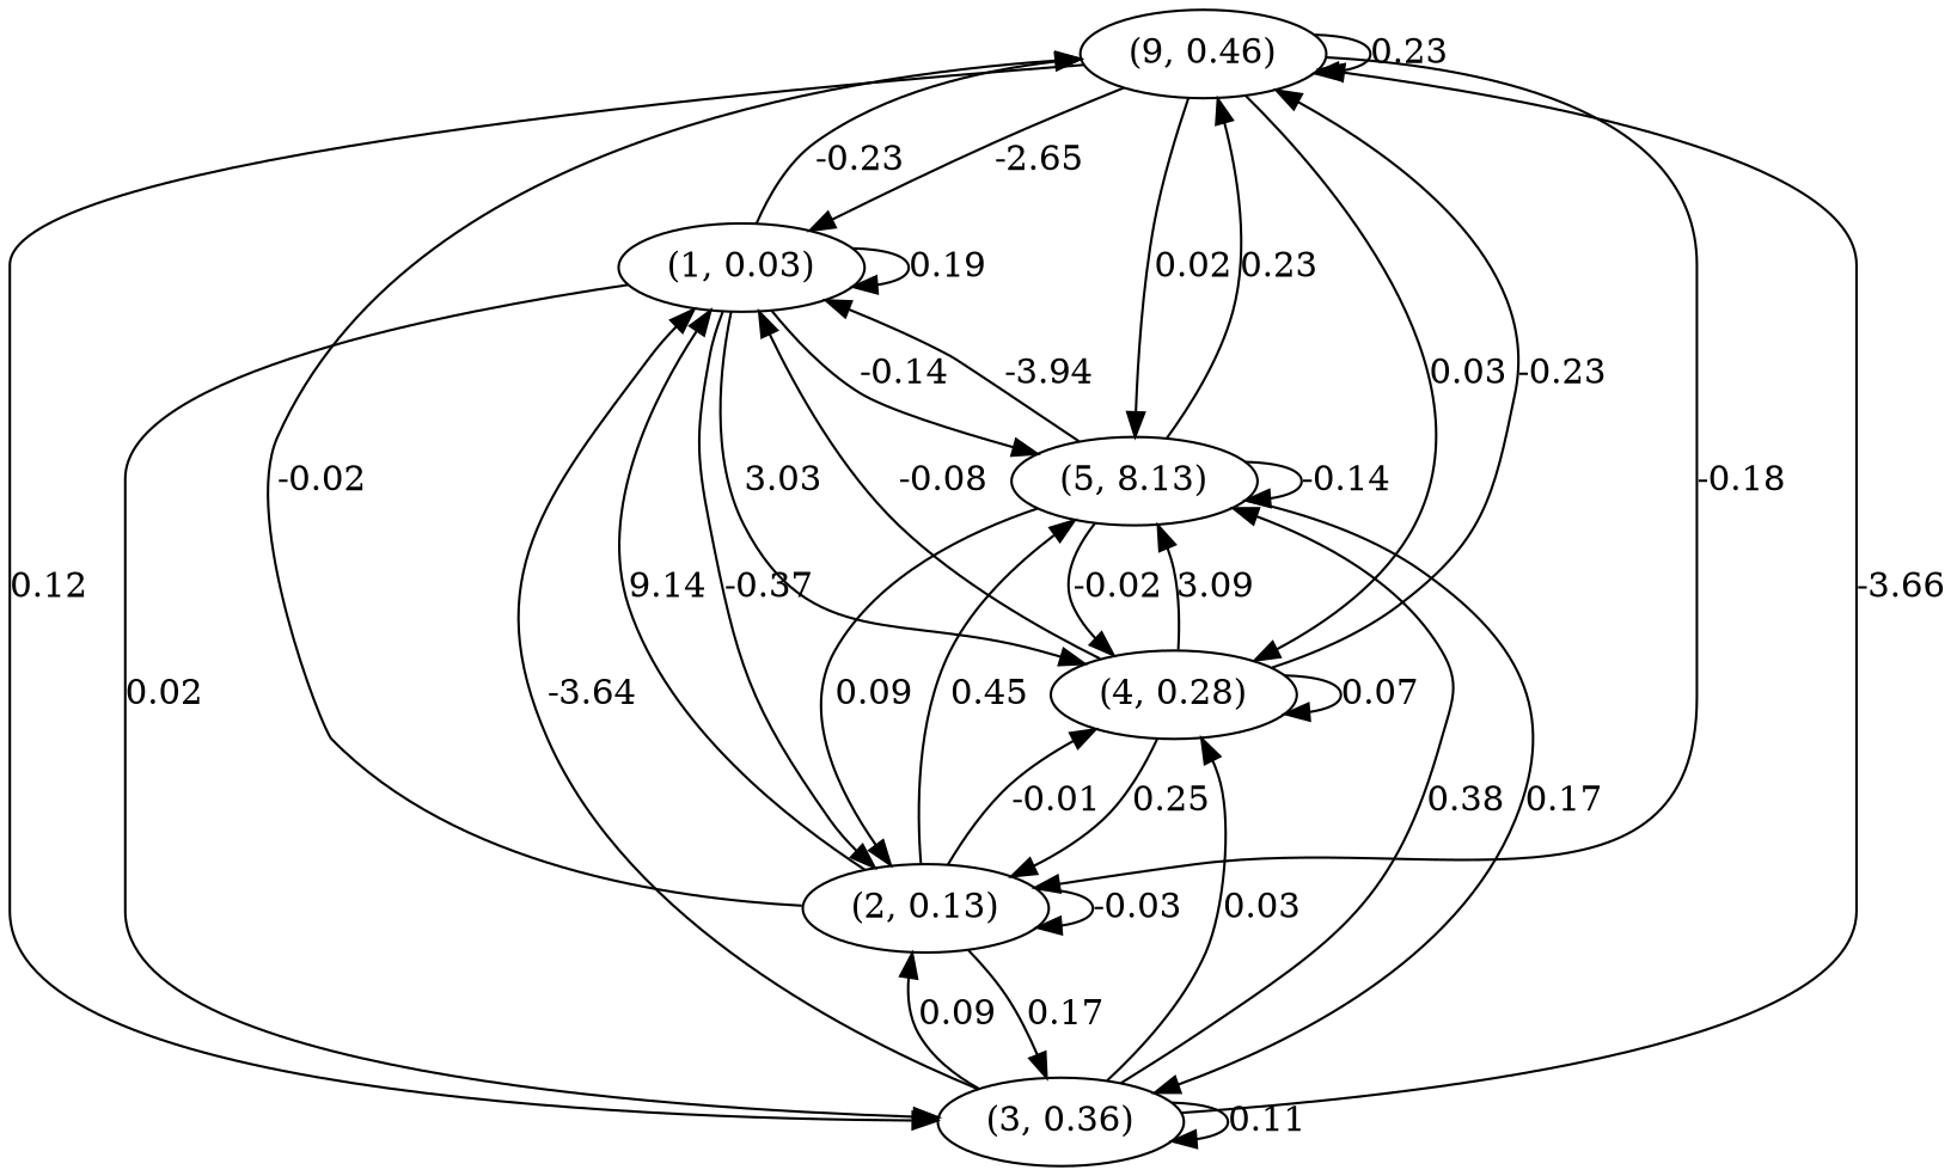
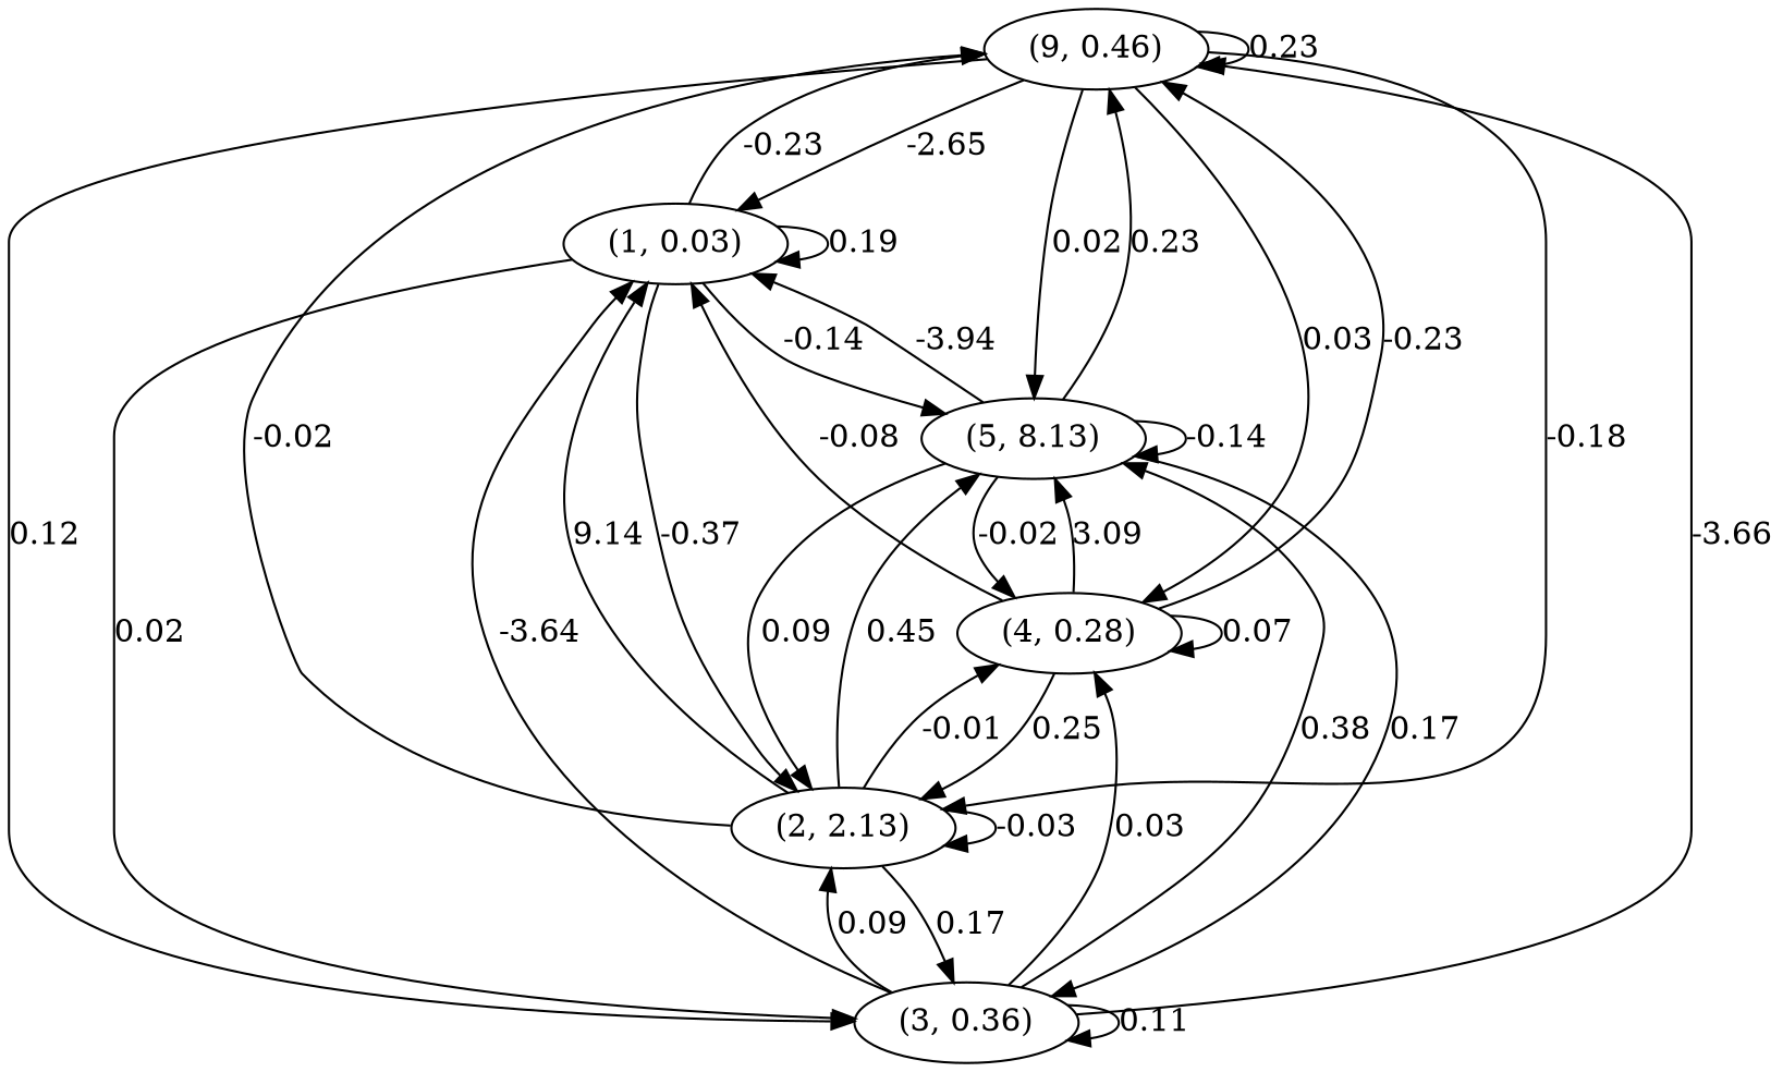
  digraph {
    n1 [label="(9, 0.46)"]
    n2 [label="(1, 0.03)"]
-   n3 [label="(2, 0.13)"]
+   n3 [label="(2, 2.13)"]
    n4 [label="(3, 0.36)"]
    n5 [label="(4, 0.28)"]
    n6 [label="(5, 8.13)"]
    n1 -> n1 [label=0.23]
    n1 -> n2 [label=-2.65]
    n1 -> n3 [label=-0.18]
    n1 -> n4 [label=0.12]
    n1 -> n5 [label=0.03]
    n1 -> n6 [label=0.02]
    n2 -> n1 [label=-0.23]
    n2 -> n2 [label=0.19]
    n2 -> n3 [label=-0.37]
    n2 -> n4 [label=0.02]
-   n2 -> n5 [label=3.03]
    n2 -> n6 [label=-0.14]
    n3 -> n1 [label=-0.02]
    n3 -> n2 [label=9.14]
    n3 -> n3 [label=-0.03]
    n3 -> n4 [label=0.17]
    n3 -> n5 [label=-0.01]
    n3 -> n6 [label=0.45]
    n4 -> n1 [label=-3.66]
    n4 -> n2 [label=-3.64]
    n4 -> n3 [label=0.09]
    n4 -> n4 [label=0.11]
    n4 -> n5 [label=0.03]
    n4 -> n6 [label=0.38]
    n5 -> n1 [label=-0.23]
    n5 -> n2 [label=-0.08]
    n5 -> n3 [label=0.25]
    n5 -> n5 [label=0.07]
    n5 -> n6 [label=3.09]
    n6 -> n1 [label=0.23]
    n6 -> n2 [label=-3.94]
    n6 -> n3 [label=0.09]
    n6 -> n4 [label=0.17]
    n6 -> n5 [label=-0.02]
    n6 -> n6 [label=-0.14]
  }
